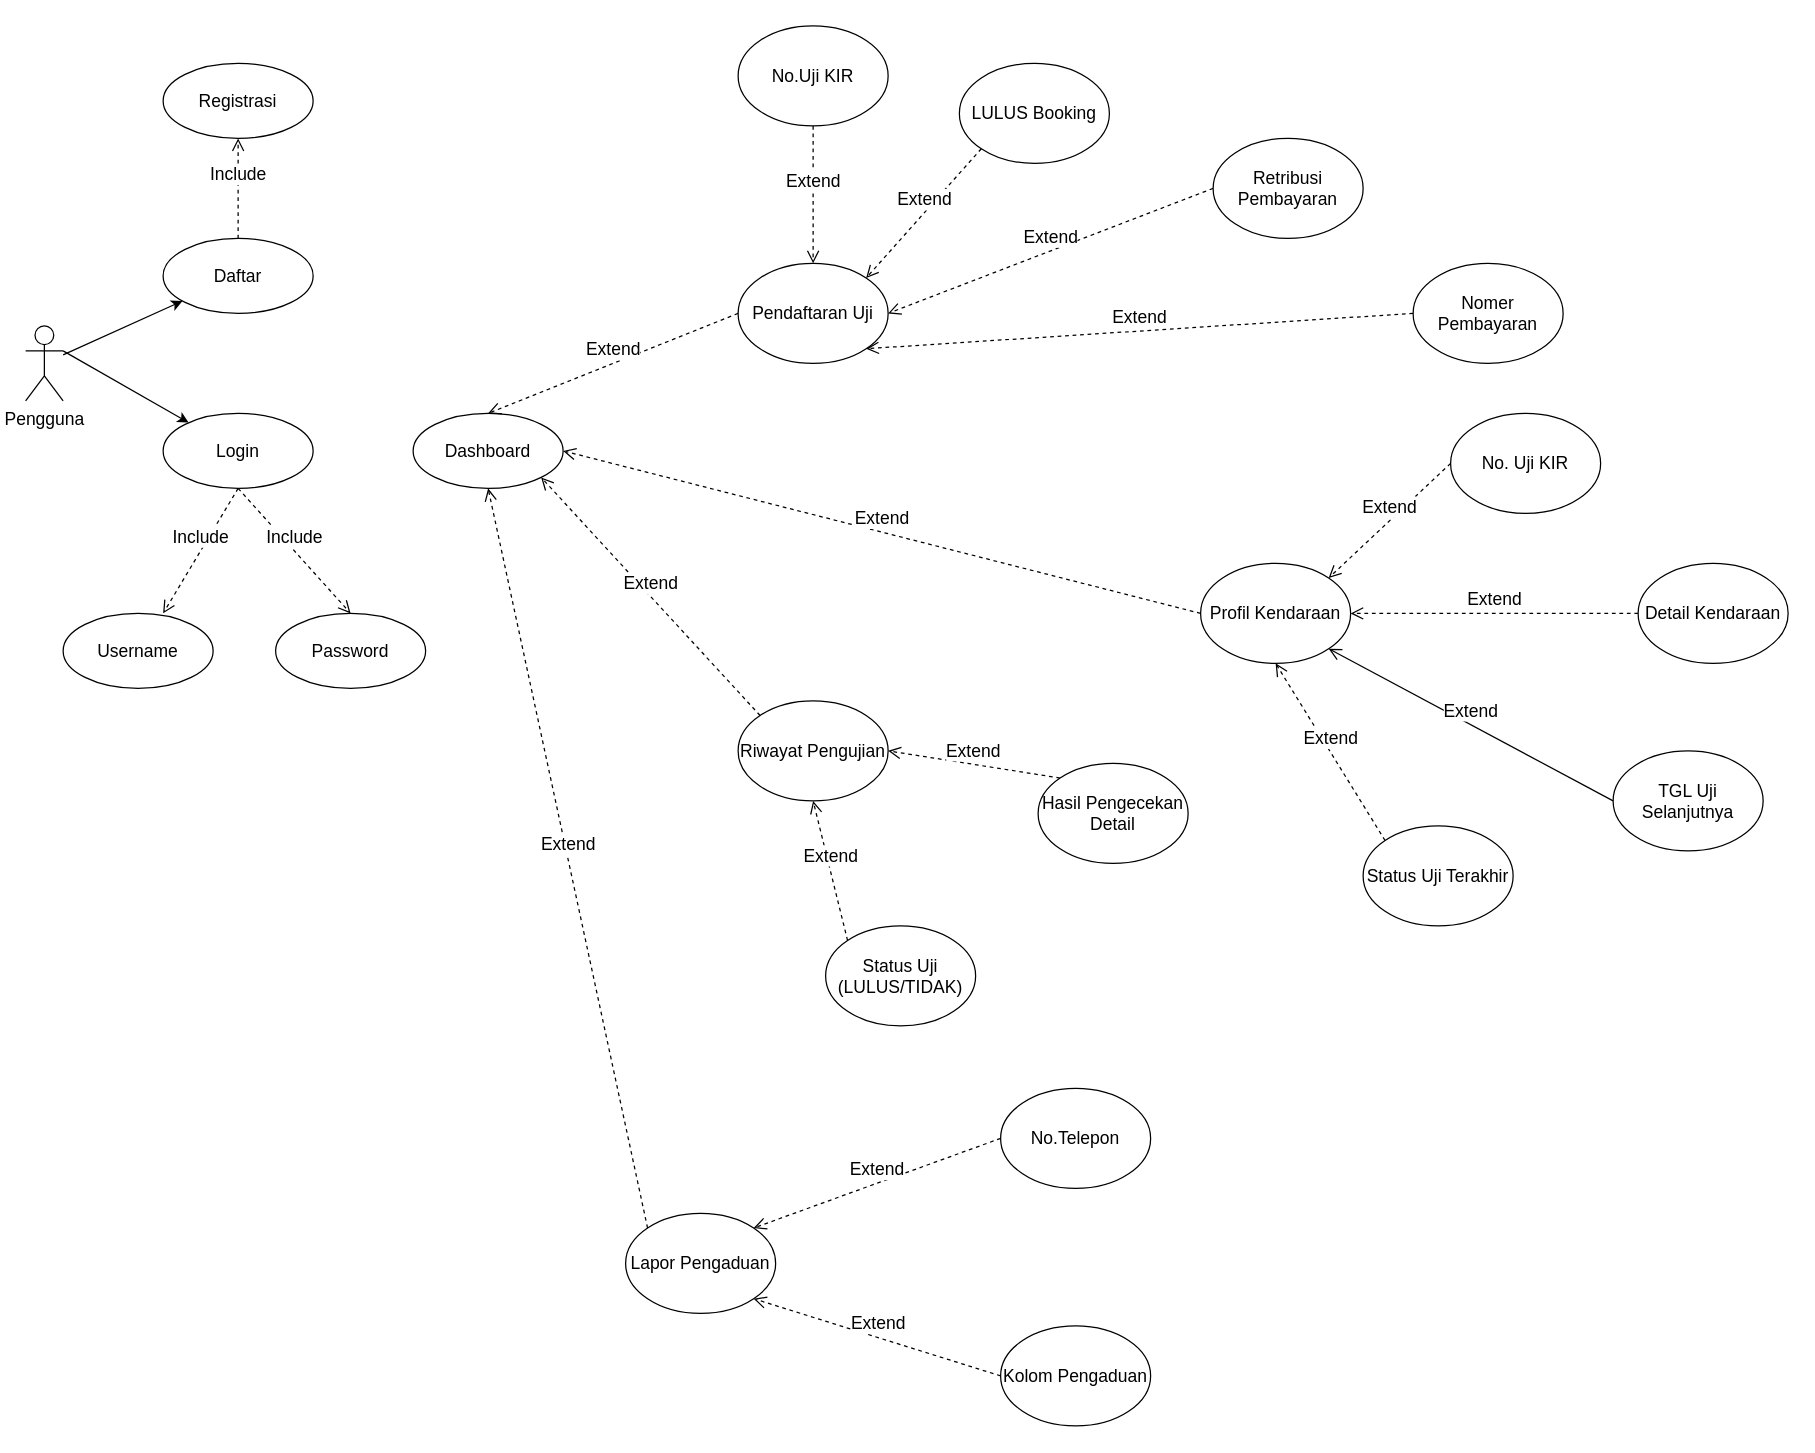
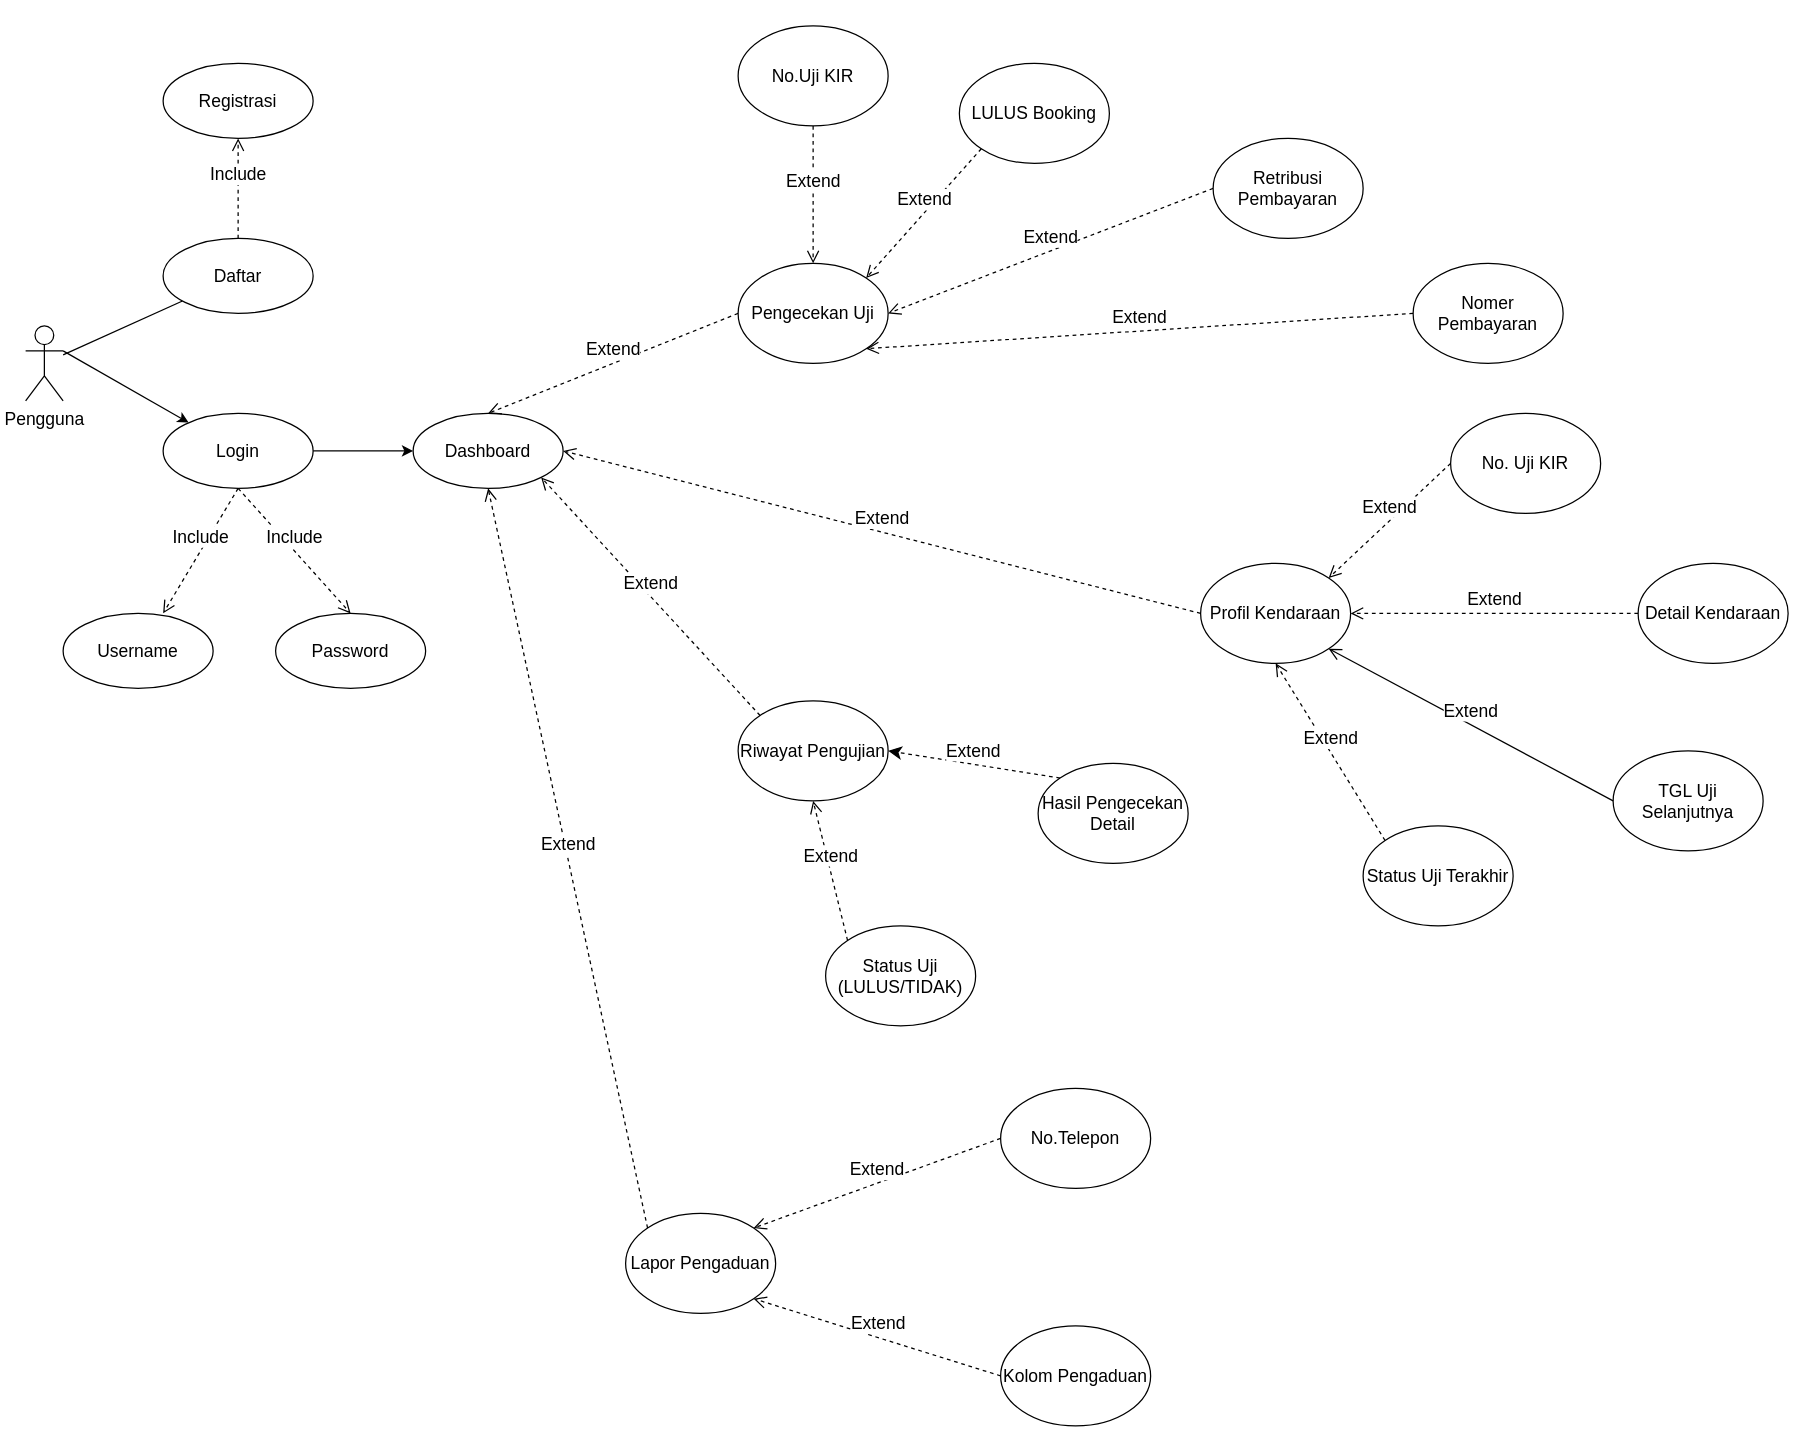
  <mxCell id="0" />
  <mxCell id="1" parent="0" />
- <mxCell id="2" value="" style="edgeStyle=none;rounded=0;orthogonalLoop=1;jettySize=auto;html=1;fontSize=14;" edge="1" parent="1" source="4" target="5"><mxGeometry relative="1" as="geometry" /></mxCell>
+ <mxCell id="2" value="" style="edgeStyle=none;rounded=0;orthogonalLoop=1;jettySize=auto;html=1;fontSize=14;endArrow=none;" edge="1" parent="1" source="4" target="5"><mxGeometry relative="1" as="geometry" /></mxCell>
  <mxCell id="3" style="edgeStyle=none;rounded=0;orthogonalLoop=1;jettySize=auto;html=1;exitX=1;exitY=0.333;exitDx=0;exitDy=0;exitPerimeter=0;fontSize=14;" edge="1" parent="1" source="4" target="7"><mxGeometry relative="1" as="geometry" /></mxCell>
  <mxCell id="4" value="Pengguna" style="shape=umlActor;verticalLabelPosition=bottom;verticalAlign=top;html=1;outlineConnect=0;fontSize=14;" vertex="1" parent="1"><mxGeometry x="20" y="260" width="30" height="60" as="geometry" /></mxCell>
  <mxCell id="5" value="Daftar" style="ellipse;whiteSpace=wrap;html=1;fontSize=14;verticalAlign=middle;align=center;labelPosition=center;verticalLabelPosition=middle;" vertex="1" parent="1"><mxGeometry x="130" y="190" width="120" height="60" as="geometry" /></mxCell>
+ <mxCell id="6" value="" style="edgeStyle=none;rounded=0;orthogonalLoop=1;jettySize=auto;html=1;fontSize=14;" edge="1" parent="1" source="7" target="14"><mxGeometry relative="1" as="geometry" /></mxCell>
  <mxCell id="7" value="Login" style="ellipse;whiteSpace=wrap;html=1;fontSize=14;verticalAlign=middle;labelPosition=center;verticalLabelPosition=middle;align=center;" vertex="1" parent="1"><mxGeometry x="130" y="330" width="120" height="60" as="geometry" /></mxCell>
  <mxCell id="8" value="Include" style="html=1;verticalAlign=bottom;endArrow=open;dashed=1;endSize=8;rounded=0;fontSize=14;exitX=0.5;exitY=0;exitDx=0;exitDy=0;" edge="1" parent="1" source="5"><mxGeometry relative="1" as="geometry"><mxPoint x="230" y="110" as="sourcePoint" /><mxPoint x="190" y="110" as="targetPoint" /></mxGeometry></mxCell>
  <mxCell id="9" value="Registrasi" style="ellipse;fontSize=14;verticalAlign=middle;align=center;whiteSpace=wrap;html=1;labelBorderColor=none;labelBackgroundColor=none;labelPosition=center;verticalLabelPosition=middle;" vertex="1" parent="1"><mxGeometry x="130" y="50" width="120" height="60" as="geometry" /></mxCell>
  <mxCell id="10" value="Include" style="html=1;verticalAlign=bottom;endArrow=open;dashed=1;endSize=8;rounded=0;fontSize=14;exitX=0.5;exitY=1;exitDx=0;exitDy=0;" edge="1" parent="1" source="7"><mxGeometry relative="1" as="geometry"><mxPoint x="210" y="490" as="sourcePoint" /><mxPoint x="130" y="490" as="targetPoint" /></mxGeometry></mxCell>
  <mxCell id="11" value="Password" style="ellipse;whiteSpace=wrap;html=1;fontSize=14;verticalAlign=middle;labelPosition=center;verticalLabelPosition=middle;align=center;" vertex="1" parent="1"><mxGeometry x="220" y="490" width="120" height="60" as="geometry" /></mxCell>
  <mxCell id="12" value="Username" style="ellipse;whiteSpace=wrap;html=1;fontSize=14;verticalAlign=middle;labelPosition=center;verticalLabelPosition=middle;align=center;" vertex="1" parent="1"><mxGeometry x="50" y="490" width="120" height="60" as="geometry" /></mxCell>
  <mxCell id="13" value="Include" style="html=1;verticalAlign=bottom;endArrow=open;dashed=1;endSize=8;rounded=0;fontSize=14;entryX=0.5;entryY=0;entryDx=0;entryDy=0;" edge="1" parent="1" target="11"><mxGeometry relative="1" as="geometry"><mxPoint x="190" y="390" as="sourcePoint" /><mxPoint x="140" y="500" as="targetPoint" /></mxGeometry></mxCell>
  <mxCell id="14" value="Dashboard" style="ellipse;whiteSpace=wrap;html=1;fontSize=14;verticalAlign=middle;labelPosition=center;verticalLabelPosition=middle;align=center;" vertex="1" parent="1"><mxGeometry x="330" y="330" width="120" height="60" as="geometry" /></mxCell>
- <mxCell id="15" value="Pendaftaran Uji" style="ellipse;whiteSpace=wrap;html=1;labelBackgroundColor=none;labelBorderColor=none;fontSize=14;align=center;" vertex="1" parent="1"><mxGeometry x="590" y="210" width="120" height="80" as="geometry" /></mxCell>
+ <mxCell id="15" value="Pengecekan Uji" style="ellipse;whiteSpace=wrap;html=1;labelBackgroundColor=none;labelBorderColor=none;fontSize=14;align=center;" vertex="1" parent="1"><mxGeometry x="590" y="210" width="120" height="80" as="geometry" /></mxCell>
  <mxCell id="16" value="Profil Kendaraan" style="ellipse;whiteSpace=wrap;html=1;labelBackgroundColor=none;labelBorderColor=none;fontSize=14;align=center;" vertex="1" parent="1"><mxGeometry x="960" y="450" width="120" height="80" as="geometry" /></mxCell>
  <mxCell id="17" value="Riwayat Pengujian" style="ellipse;whiteSpace=wrap;html=1;labelBackgroundColor=none;labelBorderColor=none;fontSize=14;align=center;" vertex="1" parent="1"><mxGeometry x="590" y="560" width="120" height="80" as="geometry" /></mxCell>
  <mxCell id="18" value="Lapor Pengaduan" style="ellipse;whiteSpace=wrap;html=1;labelBackgroundColor=none;labelBorderColor=none;fontSize=14;align=center;" vertex="1" parent="1"><mxGeometry x="500" y="970" width="120" height="80" as="geometry" /></mxCell>
  <mxCell id="19" value="Extend" style="html=1;verticalAlign=bottom;endArrow=open;dashed=1;endSize=8;rounded=0;fontSize=14;entryX=0.5;entryY=0;entryDx=0;entryDy=0;exitX=0;exitY=0.5;exitDx=0;exitDy=0;" edge="1" parent="1" source="15" target="14"><mxGeometry relative="1" as="geometry"><mxPoint x="530" y="199.17" as="sourcePoint" /><mxPoint x="450" y="199.17" as="targetPoint" /></mxGeometry></mxCell>
  <mxCell id="20" value="Extend" style="html=1;verticalAlign=bottom;endArrow=open;dashed=1;endSize=8;rounded=0;fontSize=14;exitX=0;exitY=0.5;exitDx=0;exitDy=0;" edge="1" parent="1" source="16"><mxGeometry relative="1" as="geometry"><mxPoint x="530" y="319.17" as="sourcePoint" /><mxPoint x="450" y="360" as="targetPoint" /></mxGeometry></mxCell>
  <mxCell id="21" value="Extend" style="html=1;verticalAlign=bottom;endArrow=open;dashed=1;endSize=8;rounded=0;fontSize=14;entryX=1;entryY=1;entryDx=0;entryDy=0;exitX=0;exitY=0;exitDx=0;exitDy=0;" edge="1" parent="1" source="17" target="14"><mxGeometry relative="1" as="geometry"><mxPoint x="530" y="548.33" as="sourcePoint" /><mxPoint x="450" y="548.33" as="targetPoint" /></mxGeometry></mxCell>
  <mxCell id="22" value="Extend" style="html=1;verticalAlign=bottom;endArrow=open;dashed=1;endSize=8;rounded=0;fontSize=14;entryX=0.5;entryY=1;entryDx=0;entryDy=0;exitX=0;exitY=0;exitDx=0;exitDy=0;" edge="1" parent="1" source="18" target="14"><mxGeometry relative="1" as="geometry"><mxPoint x="530" y="659.17" as="sourcePoint" /><mxPoint x="450" y="659.17" as="targetPoint" /></mxGeometry></mxCell>
  <mxCell id="23" value="No.Uji KIR" style="ellipse;whiteSpace=wrap;html=1;labelBackgroundColor=none;labelBorderColor=none;fontSize=14;align=center;" vertex="1" parent="1"><mxGeometry x="590" y="20" width="120" height="80" as="geometry" /></mxCell>
  <mxCell id="24" value="Retribusi Pembayaran" style="ellipse;whiteSpace=wrap;html=1;labelBackgroundColor=none;labelBorderColor=none;fontSize=14;align=center;" vertex="1" parent="1"><mxGeometry x="970" y="110" width="120" height="80" as="geometry" /></mxCell>
  <mxCell id="25" value="LULUS Booking" style="ellipse;whiteSpace=wrap;html=1;labelBackgroundColor=none;labelBorderColor=none;fontSize=14;align=center;" vertex="1" parent="1"><mxGeometry x="767" y="50" width="120" height="80" as="geometry" /></mxCell>
  <mxCell id="26" value="Nomer Pembayaran" style="ellipse;whiteSpace=wrap;html=1;labelBackgroundColor=none;labelBorderColor=none;fontSize=14;align=center;" vertex="1" parent="1"><mxGeometry x="1130" y="210" width="120" height="80" as="geometry" /></mxCell>
  <mxCell id="27" value="Detail Kendaraan" style="ellipse;whiteSpace=wrap;html=1;labelBackgroundColor=none;labelBorderColor=none;fontSize=14;align=center;" vertex="1" parent="1"><mxGeometry x="1310" y="450" width="120" height="80" as="geometry" /></mxCell>
  <mxCell id="28" value="Kolom Pengaduan" style="ellipse;whiteSpace=wrap;html=1;labelBackgroundColor=none;labelBorderColor=none;fontSize=14;align=center;" vertex="1" parent="1"><mxGeometry x="800" y="1060" width="120" height="80" as="geometry" /></mxCell>
  <mxCell id="29" value="No.Telepon" style="ellipse;whiteSpace=wrap;html=1;labelBackgroundColor=none;labelBorderColor=none;fontSize=14;align=center;" vertex="1" parent="1"><mxGeometry x="800" y="870" width="120" height="80" as="geometry" /></mxCell>
  <mxCell id="30" value="TGL Uji Selanjutnya" style="ellipse;whiteSpace=wrap;html=1;labelBackgroundColor=none;labelBorderColor=none;fontSize=14;align=center;" vertex="1" parent="1"><mxGeometry x="1290" y="600" width="120" height="80" as="geometry" /></mxCell>
  <mxCell id="31" value="Hasil Pengecekan Detail" style="ellipse;whiteSpace=wrap;html=1;labelBackgroundColor=none;labelBorderColor=none;fontSize=14;align=center;" vertex="1" parent="1"><mxGeometry x="830" y="610" width="120" height="80" as="geometry" /></mxCell>
  <mxCell id="32" value="Extend" style="html=1;verticalAlign=bottom;endArrow=open;dashed=1;endSize=8;rounded=0;fontSize=14;entryX=0.5;entryY=0;entryDx=0;entryDy=0;exitX=0.5;exitY=1;exitDx=0;exitDy=0;" edge="1" parent="1" source="23" target="15"><mxGeometry relative="1" as="geometry"><mxPoint x="690" y="60" as="sourcePoint" /><mxPoint x="560" y="230" as="targetPoint" /></mxGeometry></mxCell>
  <mxCell id="33" value="Extend" style="html=1;verticalAlign=bottom;endArrow=open;dashed=1;endSize=8;rounded=0;fontSize=14;entryX=1;entryY=0;entryDx=0;entryDy=0;exitX=0;exitY=1;exitDx=0;exitDy=0;" edge="1" parent="1" source="25" target="15"><mxGeometry relative="1" as="geometry"><mxPoint x="700" y="150" as="sourcePoint" /><mxPoint x="632.426" y="221.716" as="targetPoint" /></mxGeometry></mxCell>
  <mxCell id="34" value="Extend" style="html=1;verticalAlign=bottom;endArrow=open;dashed=1;endSize=8;rounded=0;fontSize=14;entryX=1;entryY=0.5;entryDx=0;entryDy=0;exitX=0;exitY=0.5;exitDx=0;exitDy=0;" edge="1" parent="1" source="24" target="15"><mxGeometry relative="1" as="geometry"><mxPoint x="700" y="248.28" as="sourcePoint" /><mxPoint x="632.426" y="319.996" as="targetPoint" /></mxGeometry></mxCell>
  <mxCell id="35" value="Extend" style="html=1;verticalAlign=bottom;endArrow=open;dashed=1;endSize=8;rounded=0;fontSize=14;entryX=1;entryY=1;entryDx=0;entryDy=0;exitX=0;exitY=0.5;exitDx=0;exitDy=0;" edge="1" parent="1" source="26" target="15"><mxGeometry relative="1" as="geometry"><mxPoint x="700" y="300" as="sourcePoint" /><mxPoint x="632.426" y="431.716" as="targetPoint" /></mxGeometry></mxCell>
  <mxCell id="36" value="No. Uji KIR" style="ellipse;whiteSpace=wrap;html=1;labelBackgroundColor=none;labelBorderColor=none;fontSize=14;align=center;" vertex="1" parent="1"><mxGeometry x="1160" y="330" width="120" height="80" as="geometry" /></mxCell>
  <mxCell id="37" value="Status Uji Terakhir" style="ellipse;whiteSpace=wrap;html=1;labelBackgroundColor=none;labelBorderColor=none;fontSize=14;align=center;" vertex="1" parent="1"><mxGeometry x="1090" y="660" width="120" height="80" as="geometry" /></mxCell>
  <mxCell id="38" value="Status Uji (LULUS/TIDAK)" style="ellipse;whiteSpace=wrap;html=1;labelBackgroundColor=none;labelBorderColor=none;fontSize=14;align=center;" vertex="1" parent="1"><mxGeometry x="660" y="740" width="120" height="80" as="geometry" /></mxCell>
  <mxCell id="39" value="Extend" style="html=1;verticalAlign=bottom;endArrow=open;dashed=1;endSize=8;rounded=0;fontSize=14;entryX=1;entryY=0;entryDx=0;entryDy=0;exitX=0;exitY=0.5;exitDx=0;exitDy=0;" edge="1" parent="1" source="36" target="16"><mxGeometry relative="1" as="geometry"><mxPoint x="1140" y="390" as="sourcePoint" /><mxPoint x="702.426" y="418.284" as="targetPoint" /></mxGeometry></mxCell>
  <mxCell id="40" value="Extend" style="html=1;verticalAlign=bottom;endArrow=open;dashed=1;endSize=8;rounded=0;fontSize=14;entryX=1;entryY=0.5;entryDx=0;entryDy=0;exitX=0;exitY=0.5;exitDx=0;exitDy=0;" edge="1" parent="1" source="27" target="16"><mxGeometry relative="1" as="geometry"><mxPoint x="1290" y="501.72" as="sourcePoint" /><mxPoint x="852.426" y="530.004" as="targetPoint" /></mxGeometry></mxCell>
  <mxCell id="41" value="Extend" style="html=1;verticalAlign=bottom;endArrow=open;dashed=0;endSize=8;rounded=0;fontSize=14;entryX=1;entryY=1;entryDx=0;entryDy=0;exitX=0;exitY=0.5;exitDx=0;exitDy=0;" edge="1" parent="1" source="30" target="16"><mxGeometry relative="1" as="geometry"><mxPoint x="1160" y="280" as="sourcePoint" /><mxPoint x="722.426" y="308.284" as="targetPoint" /></mxGeometry></mxCell>
  <mxCell id="42" value="Extend" style="html=1;verticalAlign=bottom;endArrow=open;dashed=1;endSize=8;rounded=0;fontSize=14;entryX=0.5;entryY=1;entryDx=0;entryDy=0;exitX=0;exitY=0;exitDx=0;exitDy=0;" edge="1" parent="1" source="37" target="16"><mxGeometry relative="1" as="geometry"><mxPoint x="1170" y="290" as="sourcePoint" /><mxPoint x="732.426" y="318.284" as="targetPoint" /></mxGeometry></mxCell>
- <mxCell id="43" value="Extend" style="html=1;verticalAlign=bottom;endArrow=open;dashed=1;endSize=8;rounded=0;fontSize=14;entryX=1;entryY=0.5;entryDx=0;entryDy=0;exitX=0;exitY=0;exitDx=0;exitDy=0;" edge="1" parent="1" source="31" target="17"><mxGeometry relative="1" as="geometry"><mxPoint x="1180" y="300" as="sourcePoint" /><mxPoint x="742.426" y="328.284" as="targetPoint" /></mxGeometry></mxCell>
+ <mxCell id="43" value="Extend" style="html=1;verticalAlign=bottom;endArrow=classic;dashed=1;endSize=8;rounded=0;fontSize=14;entryX=1;entryY=0.5;entryDx=0;entryDy=0;exitX=0;exitY=0;exitDx=0;exitDy=0;" edge="1" parent="1" source="31" target="17"><mxGeometry relative="1" as="geometry"><mxPoint x="1180" y="300" as="sourcePoint" /><mxPoint x="742.426" y="328.284" as="targetPoint" /></mxGeometry></mxCell>
  <mxCell id="44" value="Extend" style="html=1;verticalAlign=bottom;endArrow=open;dashed=1;endSize=8;rounded=0;fontSize=14;entryX=0.5;entryY=1;entryDx=0;entryDy=0;exitX=0;exitY=0;exitDx=0;exitDy=0;" edge="1" parent="1" source="38" target="17"><mxGeometry relative="1" as="geometry"><mxPoint x="1190" y="310" as="sourcePoint" /><mxPoint x="752.426" y="338.284" as="targetPoint" /></mxGeometry></mxCell>
  <mxCell id="45" value="Extend" style="html=1;verticalAlign=bottom;endArrow=open;dashed=1;endSize=8;rounded=0;fontSize=14;entryX=1;entryY=0;entryDx=0;entryDy=0;exitX=0;exitY=0.5;exitDx=0;exitDy=0;" edge="1" parent="1" source="29" target="18"><mxGeometry relative="1" as="geometry"><mxPoint x="1200" y="320" as="sourcePoint" /><mxPoint x="762.426" y="348.284" as="targetPoint" /></mxGeometry></mxCell>
  <mxCell id="46" value="Extend" style="html=1;verticalAlign=bottom;endArrow=open;dashed=1;endSize=8;rounded=0;fontSize=14;entryX=1;entryY=1;entryDx=0;entryDy=0;exitX=0;exitY=0.5;exitDx=0;exitDy=0;" edge="1" parent="1" source="28" target="18"><mxGeometry relative="1" as="geometry"><mxPoint x="1210" y="330" as="sourcePoint" /><mxPoint x="772.426" y="358.284" as="targetPoint" /></mxGeometry></mxCell>
